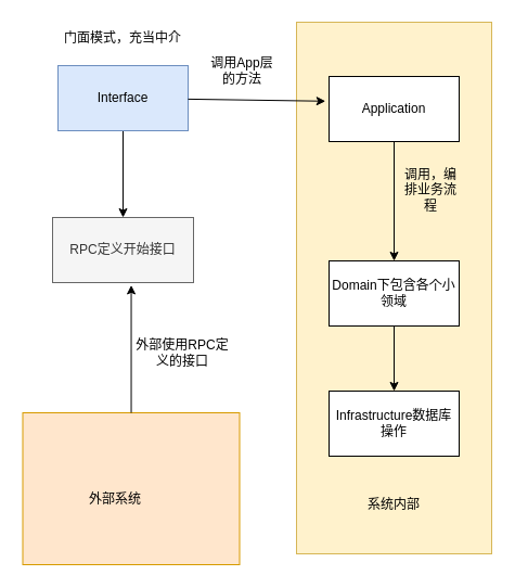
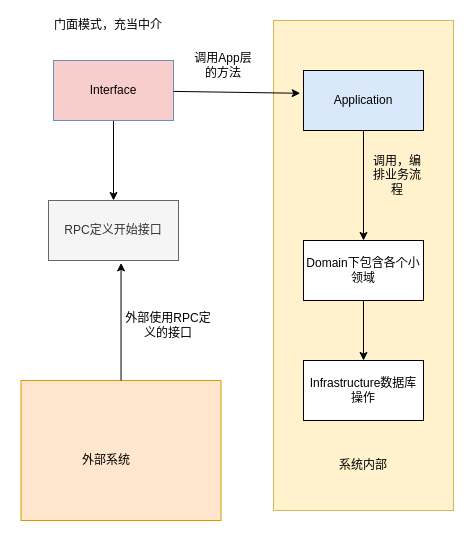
  <mxCell id="0" />
  <mxCell id="1" parent="0" />
  <mxCell id="2" value="" style="rounded=0;whiteSpace=wrap;html=1;fillColor=#fff2cc;strokeColor=#d6b656;" vertex="1" parent="1"><mxGeometry x="273" y="20" width="180" height="490" as="geometry" /></mxCell>
  <mxCell id="3" value="" style="edgeStyle=orthogonalEdgeStyle;rounded=0;orthogonalLoop=1;jettySize=auto;html=1;" edge="1" parent="1" source="4" target="19"><mxGeometry relative="1" as="geometry" /></mxCell>
  <mxCell id="4" value="Domain下包含各个小领域" style="rounded=0;whiteSpace=wrap;html=1;" vertex="1" parent="1"><mxGeometry x="303" y="240" width="120" height="60" as="geometry" /></mxCell>
  <mxCell id="5" style="edgeStyle=orthogonalEdgeStyle;rounded=0;orthogonalLoop=1;jettySize=auto;html=1;entryX=0.5;entryY=0;entryDx=0;entryDy=0;" edge="1" parent="1" source="6" target="4"><mxGeometry relative="1" as="geometry" /></mxCell>
- <mxCell id="6" value="Application" style="rounded=0;whiteSpace=wrap;html=1;" vertex="1" parent="1"><mxGeometry x="303" y="70" width="120" height="60" as="geometry" /></mxCell>
+ <mxCell id="6" value="Application" style="rounded=0;whiteSpace=wrap;html=1;fillColor=#dae8fc;" vertex="1" parent="1"><mxGeometry x="303" y="70" width="120" height="60" as="geometry" /></mxCell>
  <mxCell id="7" value="调用，编排业务流程" style="text;strokeColor=none;align=center;fillColor=none;html=1;verticalAlign=middle;whiteSpace=wrap;rounded=0;" vertex="1" parent="1"><mxGeometry x="367" y="160" width="60" height="30" as="geometry" /></mxCell>
  <mxCell id="8" value="RPC定义开始接口" style="rounded=0;whiteSpace=wrap;html=1;fillColor=#f5f5f5;fontColor=#333333;strokeColor=#666666;" vertex="1" parent="1"><mxGeometry x="48" y="200" width="130" height="60" as="geometry" /></mxCell>
  <mxCell id="9" style="edgeStyle=orthogonalEdgeStyle;rounded=0;orthogonalLoop=1;jettySize=auto;html=1;" edge="1" parent="1" source="10" target="8"><mxGeometry relative="1" as="geometry" /></mxCell>
- <mxCell id="10" value="Interface" style="rounded=0;whiteSpace=wrap;html=1;fillColor=#dae8fc;strokeColor=#6c8ebf;" vertex="1" parent="1"><mxGeometry x="53" y="60" width="120" height="60" as="geometry" /></mxCell>
+ <mxCell id="10" value="Interface" style="rounded=0;whiteSpace=wrap;html=1;fillColor=#f8cecc;strokeColor=#6c8ebf;" vertex="1" parent="1"><mxGeometry x="53" y="60" width="120" height="60" as="geometry" /></mxCell>
  <mxCell id="11" style="rounded=0;orthogonalLoop=1;jettySize=auto;html=1;entryX=-0.027;entryY=0.38;entryDx=0;entryDy=0;entryPerimeter=0;" edge="1" parent="1" source="10" target="6"><mxGeometry relative="1" as="geometry" /></mxCell>
  <mxCell id="12" value="调用App层的方法" style="text;strokeColor=none;align=center;fillColor=none;html=1;verticalAlign=middle;whiteSpace=wrap;rounded=0;" vertex="1" parent="1"><mxGeometry x="193" y="50" width="60" height="30" as="geometry" /></mxCell>
  <mxCell id="13" value="系统内部" style="text;strokeColor=none;align=center;fillColor=none;html=1;verticalAlign=middle;whiteSpace=wrap;rounded=0;" vertex="1" parent="1"><mxGeometry x="323" y="440" width="80" height="50" as="geometry" /></mxCell>
- <mxCell id="14" value="门面模式，充当中介" style="text;strokeColor=none;align=center;fillColor=none;html=1;verticalAlign=middle;whiteSpace=wrap;rounded=0;" vertex="1" parent="1"><mxGeometry x="58" y="20" width="110" height="30" as="geometry" /></mxCell>
+ <mxCell id="14" value="门面模式，充当中介" style="text;strokeColor=none;align=center;fillColor=none;html=1;verticalAlign=middle;whiteSpace=wrap;rounded=0;" vertex="1" parent="1"><mxGeometry x="53" y="10" width="110" height="30" as="geometry" /></mxCell>
  <mxCell id="15" value="" style="rounded=0;whiteSpace=wrap;html=1;fillColor=#ffe6cc;strokeColor=#d79b00;" vertex="1" parent="1"><mxGeometry x="20.5" y="380" width="200" height="140" as="geometry" /></mxCell>
  <mxCell id="16" value="外部系统" style="text;strokeColor=none;align=center;fillColor=none;html=1;verticalAlign=middle;whiteSpace=wrap;rounded=0;" vertex="1" parent="1"><mxGeometry x="65.5" y="435" width="80" height="50" as="geometry" /></mxCell>
  <mxCell id="17" style="edgeStyle=orthogonalEdgeStyle;rounded=0;orthogonalLoop=1;jettySize=auto;html=1;entryX=0.558;entryY=1.04;entryDx=0;entryDy=0;entryPerimeter=0;" edge="1" parent="1" source="15" target="8"><mxGeometry relative="1" as="geometry" /></mxCell>
  <mxCell id="18" value="外部使用RPC定义的接口" style="text;strokeColor=none;align=center;fillColor=none;html=1;verticalAlign=middle;whiteSpace=wrap;rounded=0;" vertex="1" parent="1"><mxGeometry x="123" y="310" width="90" height="30" as="geometry" /></mxCell>
  <mxCell id="19" value="Infrastructure数据库操作" style="rounded=0;whiteSpace=wrap;html=1;" vertex="1" parent="1"><mxGeometry x="303" y="360" width="120" height="60" as="geometry" /></mxCell>
